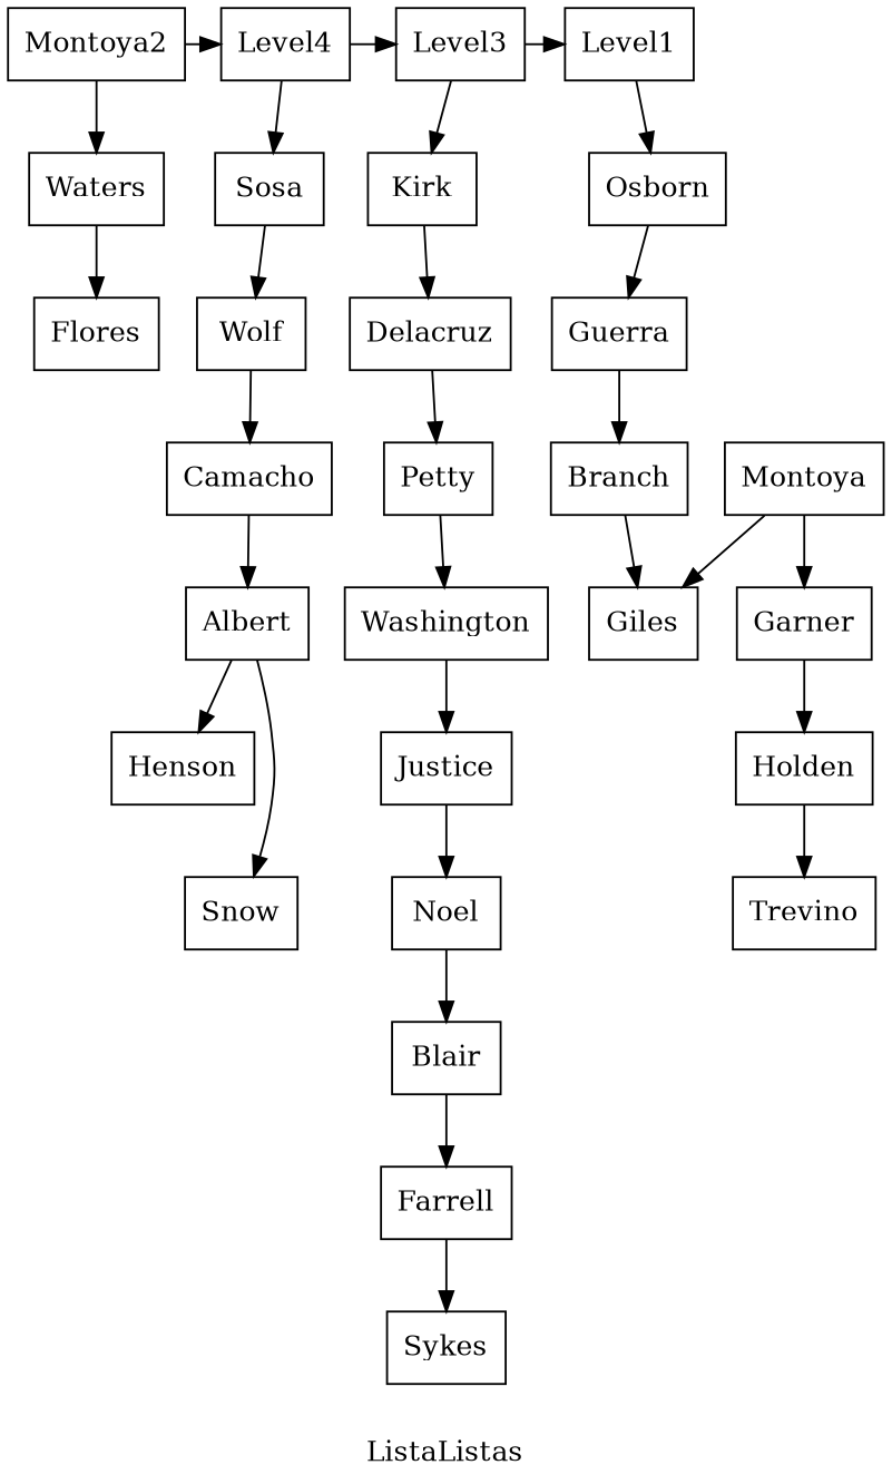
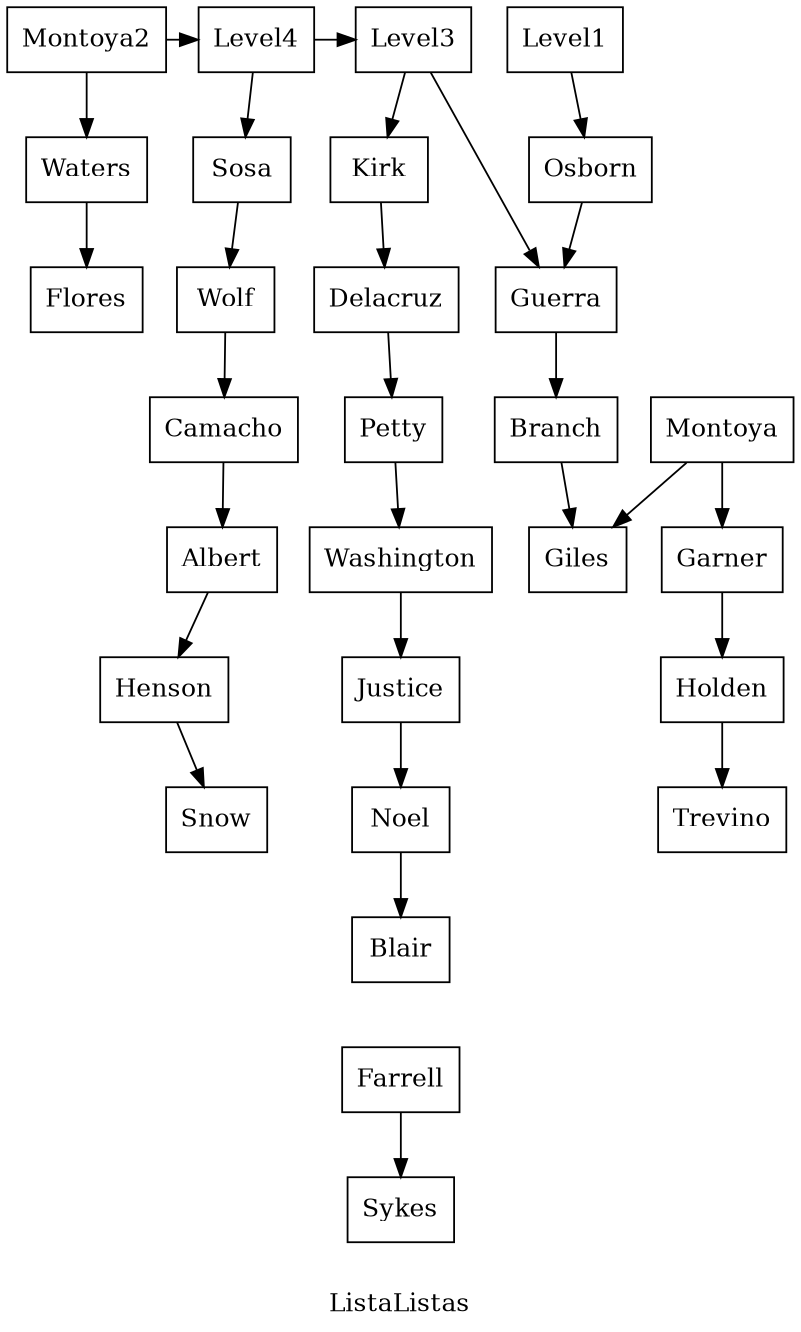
  digraph {
    label=ListaListas
    node [shape=box]
    n1 [label=Waters]
    n2 [label=Flores]
    n3 [label=Montoya2]
    n4 [label=Sosa]
    n5 [label=Wolf]
    n6 [label=Camacho]
    n7 [label=Albert]
    n8 [label=Henson]
    n9 [label=Snow]
    Level4
    n11 [label=Kirk]
    n12 [label=Delacruz]
    n13 [label=Petty]
    n14 [label=Washington]
    n15 [label=Justice]
    n16 [label=Noel]
    n17 [label=Blair]
    n18 [label=Farrell]
    n19 [label=Sykes]
    Level3
    n21 [label=Osborn]
    n22 [label=Guerra]
    n23 [label=Branch]
    n24 [label=Giles]
    n25 [label=Montoya]
    n26 [label=Garner]
    n27 [label=Holden]
    n28 [label=Trevino]
    Level1
    subgraph sub_1 {
      n1
      n2
      n3
    }
    subgraph sub_2 {
      n4
      n5
      n6
      n7
      n8
      n9
      Level4
    }
    subgraph sub_3 {
      n11
      n12
      n13
      n14
      n15
      n16
      n17
      n18
      n19
      Level3
    }
    subgraph sub_4 {
      n21
      n22
      n23
      n24
      n25
      n26
      n27
      n28
      Level1
    }
    subgraph sub_5 {
      rank=same
      n3
      Level4
      Level3
      Level1
    }
    n1 -> n2
    n3 -> n1
    n3 -> Level4
    n4 -> n5
    n5 -> n6
    n6 -> n7
    n7 -> n8
-   n7 -> n9
+   n8 -> n9
    Level4 -> n4
    Level4 -> Level3
    n11 -> n12
    n12 -> n13
    n13 -> n14
    n14 -> n15
    n15 -> n16
    n16 -> n17
-   n17 -> n18
    n18 -> n19
    Level3 -> n11
-   Level3 -> Level1
+   Level3 -> n22
    n21 -> n22
    n22 -> n23
    n23 -> n24
    n25 -> n24
    n25 -> n26
    n26 -> n27
    n27 -> n28
    Level1 -> n21
  }
